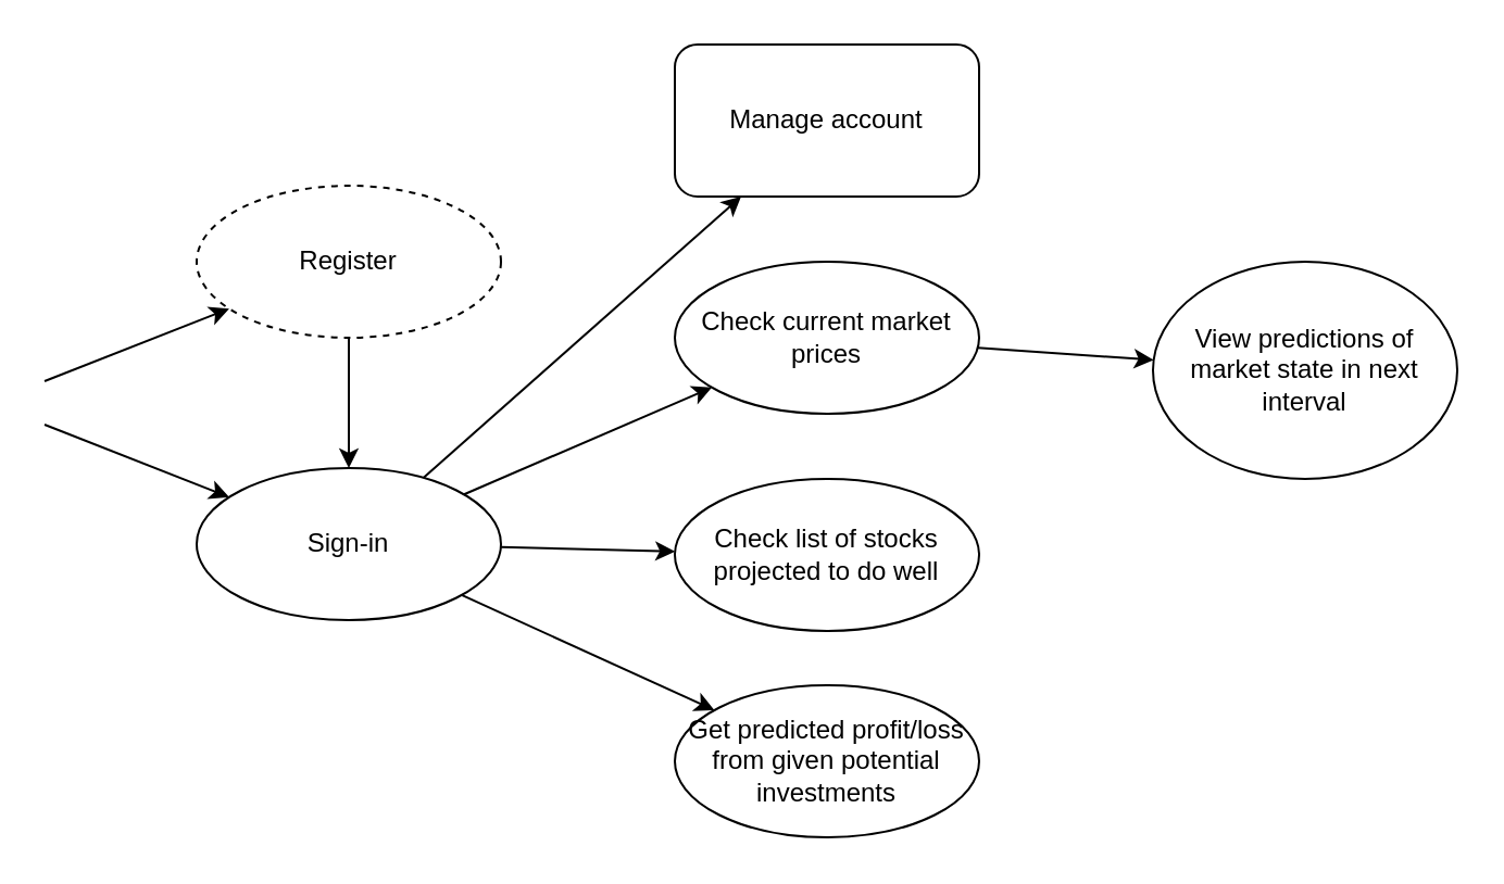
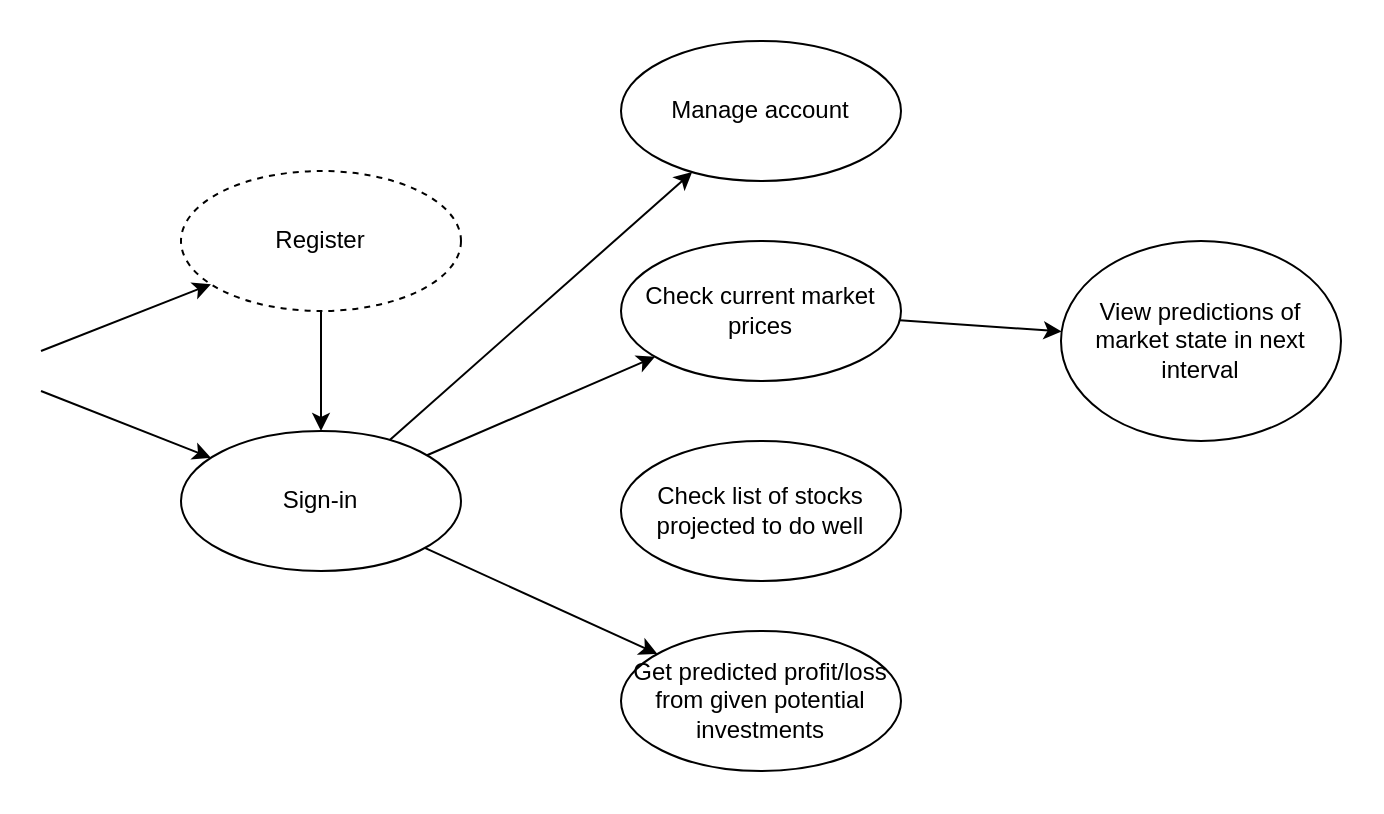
  <mxCell id="0" />
  <mxCell id="1" parent="0" />
  <mxCell id="2" value="" style="rounded=0;orthogonalLoop=1;jettySize=auto;html=1;" parent="1" source="6" target="8" edge="1"><mxGeometry relative="1" as="geometry" /></mxCell>
  <mxCell id="3" style="edgeStyle=none;rounded=0;orthogonalLoop=1;jettySize=auto;html=1;" parent="1" source="6" target="14" edge="1"><mxGeometry relative="1" as="geometry" /></mxCell>
- <mxCell id="4" style="edgeStyle=none;rounded=0;orthogonalLoop=1;jettySize=auto;html=1;" parent="1" source="6" target="16" edge="1"><mxGeometry relative="1" as="geometry" /></mxCell>
  <mxCell id="5" value="" style="rounded=0;orthogonalLoop=1;jettySize=auto;html=1;" edge="1" parent="1" source="6" target="7"><mxGeometry relative="1" as="geometry" /></mxCell>
  <mxCell id="6" value="Sign-in" style="ellipse;whiteSpace=wrap;html=1;" parent="1" vertex="1"><mxGeometry x="90" y="215" width="140" height="70" as="geometry" /></mxCell>
  <mxCell id="7" value="Get predicted profit/loss from given potential investments" style="ellipse;whiteSpace=wrap;html=1;" vertex="1" parent="1"><mxGeometry x="310" y="315" width="140" height="70" as="geometry" /></mxCell>
- <mxCell id="8" value="Manage account" style="whiteSpace=wrap;html=1;rounded=1;" parent="1" vertex="1"><mxGeometry x="310" y="20" width="140" height="70" as="geometry" /></mxCell>
+ <mxCell id="8" value="Manage account" style="ellipse;whiteSpace=wrap;html=1;" parent="1" vertex="1"><mxGeometry x="310" y="20" width="140" height="70" as="geometry" /></mxCell>
  <mxCell id="9" value="" style="endArrow=classic;html=1;" parent="1" target="6" edge="1"><mxGeometry width="50" height="50" relative="1" as="geometry"><mxPoint x="20" y="195" as="sourcePoint" /><mxPoint x="10" y="255" as="targetPoint" /></mxGeometry></mxCell>
  <mxCell id="10" style="edgeStyle=orthogonalEdgeStyle;rounded=0;orthogonalLoop=1;jettySize=auto;html=1;" parent="1" source="11" target="6" edge="1"><mxGeometry relative="1" as="geometry" /></mxCell>
  <mxCell id="11" value="Register" style="ellipse;whiteSpace=wrap;html=1;dashed=1;" parent="1" vertex="1"><mxGeometry x="90" y="85" width="140" height="70" as="geometry" /></mxCell>
  <mxCell id="12" value="" style="endArrow=classic;html=1;" parent="1" target="11" edge="1"><mxGeometry width="50" height="50" relative="1" as="geometry"><mxPoint x="20" y="175" as="sourcePoint" /><mxPoint x="118.704" y="236.184" as="targetPoint" /></mxGeometry></mxCell>
  <mxCell id="13" value="" style="edgeStyle=none;rounded=0;orthogonalLoop=1;jettySize=auto;html=1;" parent="1" source="14" target="15" edge="1"><mxGeometry relative="1" as="geometry" /></mxCell>
  <mxCell id="14" value="Check current market prices" style="ellipse;whiteSpace=wrap;html=1;" parent="1" vertex="1"><mxGeometry x="310" y="120" width="140" height="70" as="geometry" /></mxCell>
  <mxCell id="15" value="View predictions of market state in next interval" style="ellipse;whiteSpace=wrap;html=1;" parent="1" vertex="1"><mxGeometry x="530" y="120" width="140" height="100" as="geometry" /></mxCell>
  <mxCell id="16" value="Check list of stocks projected to do well" style="ellipse;whiteSpace=wrap;html=1;" parent="1" vertex="1"><mxGeometry x="310" y="220" width="140" height="70" as="geometry" /></mxCell>
